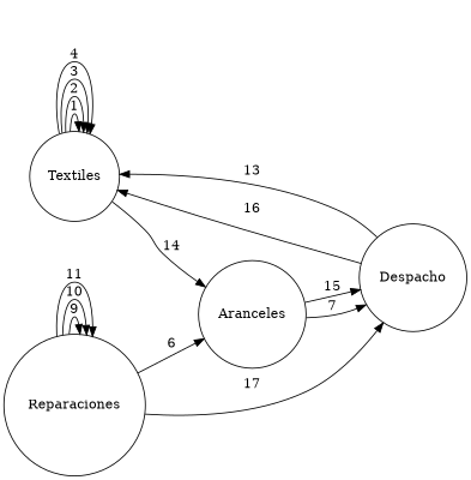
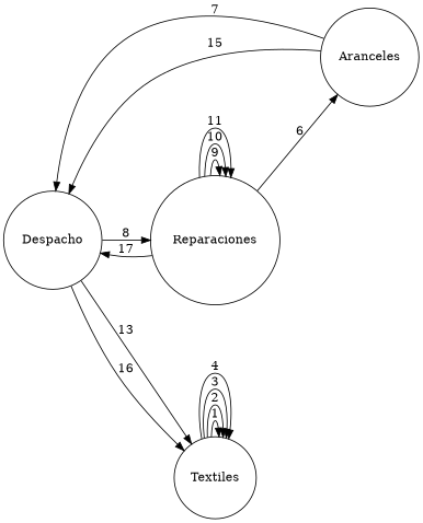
  digraph {
    rankdir=LR
    node [shape=circle]
    Textiles
    Aranceles
    Reparaciones
    Despacho
    Textiles -> Textiles [label=1]
    Textiles -> Textiles [label=2]
    Textiles -> Textiles [label=3]
    Textiles -> Textiles [label=4]
-   Textiles -> Aranceles [label=14]
    Aranceles -> Despacho [label=7]
    Aranceles -> Despacho [label=15]
    Reparaciones -> Aranceles [label=6]
    Reparaciones -> Reparaciones [label=9]
    Reparaciones -> Reparaciones [label=10]
    Reparaciones -> Reparaciones [label=11]
    Reparaciones -> Despacho [label=17]
    Despacho -> Textiles [label=13]
    Despacho -> Textiles [label=16]
+   Despacho -> Reparaciones [label=8]
  }
